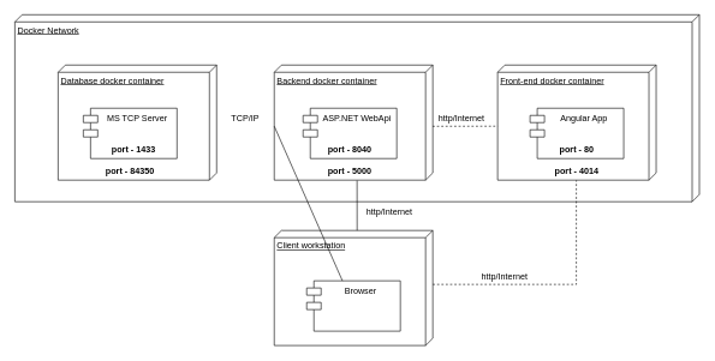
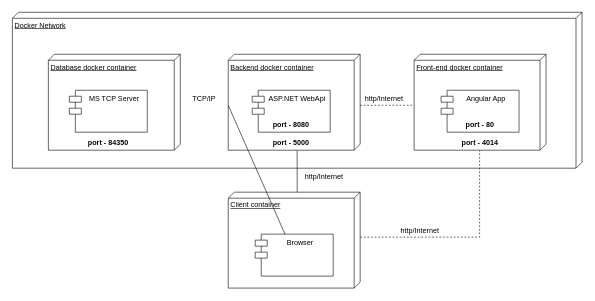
  <mxCell id="0" />
  <mxCell id="1" parent="0" />
  <mxCell id="2" value="Docker Network" style="verticalAlign=top;align=left;spacingTop=8;spacingLeft=2;spacingRight=12;shape=cube;size=10;direction=south;fontStyle=4;html=1;" parent="1" vertex="1"><mxGeometry x="20" y="20" width="950" height="260" as="geometry" /></mxCell>
  <mxCell id="3" value="Database docker container" style="verticalAlign=top;align=left;spacingTop=8;spacingLeft=2;spacingRight=12;shape=cube;size=10;direction=south;fontStyle=4;html=1;" parent="1" vertex="1"><mxGeometry x="80" y="90" width="220" height="160" as="geometry" /></mxCell>
  <mxCell id="4" value="MS TCP Server" style="shape=module;align=left;spacingLeft=20;align=center;verticalAlign=top;" parent="1" vertex="1"><mxGeometry x="115" y="150" width="130" height="70" as="geometry" /></mxCell>
  <mxCell id="5" value="Backend docker container" style="verticalAlign=top;align=left;spacingTop=8;spacingLeft=2;spacingRight=12;shape=cube;size=10;direction=south;fontStyle=4;html=1;" parent="1" vertex="1"><mxGeometry x="380" y="90" width="220" height="160" as="geometry" /></mxCell>
  <mxCell id="6" value="ASP.NET WebApi" style="shape=module;align=left;spacingLeft=20;align=center;verticalAlign=top;" parent="1" vertex="1"><mxGeometry x="420" y="150" width="130" height="70" as="geometry" /></mxCell>
  <mxCell id="7" value="Front-end docker container" style="verticalAlign=top;align=left;spacingTop=8;spacingLeft=2;spacingRight=12;shape=cube;size=10;direction=south;fontStyle=4;html=1;" parent="1" vertex="1"><mxGeometry x="690" y="90" width="220" height="160" as="geometry" /></mxCell>
  <mxCell id="8" value="Angular App" style="shape=module;align=left;spacingLeft=20;align=center;verticalAlign=top;" parent="1" vertex="1"><mxGeometry x="735" y="150" width="130" height="70" as="geometry" /></mxCell>
- <mxCell id="9" value="Client workstation" style="verticalAlign=top;align=left;spacingTop=8;spacingLeft=2;spacingRight=12;shape=cube;size=10;direction=south;fontStyle=4;html=1;" parent="1" vertex="1"><mxGeometry x="380" y="320" width="220" height="160" as="geometry" /></mxCell>
+ <mxCell id="9" value="Client container" style="verticalAlign=top;align=left;spacingTop=8;spacingLeft=2;spacingRight=12;shape=cube;size=10;direction=south;fontStyle=4;html=1;" parent="1" vertex="1"><mxGeometry x="380" y="320" width="220" height="160" as="geometry" /></mxCell>
  <mxCell id="10" value="Browser" style="shape=module;align=left;spacingLeft=20;align=center;verticalAlign=top;" parent="1" vertex="1"><mxGeometry x="425" y="390" width="130" height="70" as="geometry" /></mxCell>
  <mxCell id="11" value="port - 84350" style="text;align=center;fontStyle=1;verticalAlign=middle;spacingLeft=3;spacingRight=3;strokeColor=none;rotatable=0;points=[[0,0.5],[1,0.5]];portConstraint=eastwest;" parent="1" vertex="1"><mxGeometry x="140" y="224" width="80" height="26" as="geometry" /></mxCell>
  <mxCell id="12" value="port - 5000" style="text;align=center;fontStyle=1;verticalAlign=middle;spacingLeft=3;spacingRight=3;strokeColor=none;rotatable=0;points=[[0,0.5],[1,0.5]];portConstraint=eastwest;" parent="1" vertex="1"><mxGeometry x="445" y="224" width="80" height="26" as="geometry" /></mxCell>
  <mxCell id="13" value="port - 4014" style="text;align=center;fontStyle=1;verticalAlign=middle;spacingLeft=3;spacingRight=3;strokeColor=none;rotatable=0;points=[[0,0.5],[1,0.5]];portConstraint=eastwest;" parent="1" vertex="1"><mxGeometry x="760" y="224" width="80" height="26" as="geometry" /></mxCell>
- <mxCell id="14" value="port - 1433" style="text;align=center;fontStyle=1;verticalAlign=middle;spacingLeft=3;spacingRight=3;strokeColor=none;rotatable=0;points=[[0,0.5],[1,0.5]];portConstraint=eastwest;" parent="1" vertex="1"><mxGeometry x="145" y="194" width="80" height="26" as="geometry" /></mxCell>
- <mxCell id="15" value="port - 8040" style="text;align=center;fontStyle=1;verticalAlign=middle;spacingLeft=3;spacingRight=3;strokeColor=none;rotatable=0;points=[[0,0.5],[1,0.5]];portConstraint=eastwest;" parent="1" vertex="1"><mxGeometry x="445" y="194" width="80" height="26" as="geometry" /></mxCell>
+ <mxCell id="15" value="port - 8080" style="text;align=center;fontStyle=1;verticalAlign=middle;spacingLeft=3;spacingRight=3;strokeColor=none;rotatable=0;points=[[0,0.5],[1,0.5]];portConstraint=eastwest;" parent="1" vertex="1"><mxGeometry x="445" y="194" width="80" height="26" as="geometry" /></mxCell>
  <mxCell id="16" value="port - 80" style="text;align=center;fontStyle=1;verticalAlign=middle;spacingLeft=3;spacingRight=3;strokeColor=none;rotatable=0;points=[[0,0.5],[1,0.5]];portConstraint=eastwest;" parent="1" vertex="1"><mxGeometry x="760" y="194" width="80" height="26" as="geometry" /></mxCell>
  <mxCell id="17" value="" style="endArrow=none;html=1;rounded=0;exitX=0;exitY=0;exitDx=75;exitDy=0;exitPerimeter=0;entryX=0.49;entryY=1.011;entryDx=0;entryDy=0;entryPerimeter=0;edgeStyle=orthogonalEdgeStyle;dashed=1;" parent="1" source="9" target="13" edge="1"><mxGeometry relative="1" as="geometry"><mxPoint x="650" y="350" as="sourcePoint" /><mxPoint x="780" y="390" as="targetPoint" /></mxGeometry></mxCell>
  <mxCell id="18" value="http/Internet" style="text;html=1;strokeColor=none;fillColor=none;align=center;verticalAlign=middle;whiteSpace=wrap;rounded=0;" parent="1" vertex="1"><mxGeometry x="670" y="370" width="60" height="30" as="geometry" /></mxCell>
  <mxCell id="19" value="http/Internet" style="text;html=1;strokeColor=none;fillColor=none;align=center;verticalAlign=middle;whiteSpace=wrap;rounded=0;" parent="1" vertex="1"><mxGeometry x="510" y="280" width="60" height="30" as="geometry" /></mxCell>
  <mxCell id="20" value="" style="endArrow=none;html=1;rounded=0;exitX=0;exitY=0;exitDx=0;exitDy=105;exitPerimeter=0;entryX=0.624;entryY=1.021;entryDx=0;entryDy=0;entryPerimeter=0;" parent="1" source="9" target="12" edge="1"><mxGeometry width="50" height="50" relative="1" as="geometry"><mxPoint x="480" y="280" as="sourcePoint" /><mxPoint x="530" y="230" as="targetPoint" /></mxGeometry></mxCell>
  <mxCell id="21" value="" style="endArrow=none;html=1;rounded=0;entryX=0;entryY=0;entryDx=85;entryDy=220;entryPerimeter=0;exitX=0.532;exitY=0.001;exitDx=0;exitDy=0;exitPerimeter=0;dashed=1;" parent="1" source="5" target="7" edge="1"><mxGeometry width="50" height="50" relative="1" as="geometry"><mxPoint x="580" y="170" as="sourcePoint" /><mxPoint x="630" y="120" as="targetPoint" /></mxGeometry></mxCell>
  <mxCell id="22" value="http/Internet" style="text;html=1;strokeColor=none;fillColor=none;align=center;verticalAlign=middle;whiteSpace=wrap;rounded=0;" parent="1" vertex="1"><mxGeometry x="610" y="150" width="60" height="30" as="geometry" /></mxCell>
  <mxCell id="23" value="" style="endArrow=none;html=1;rounded=0;exitX=0;exitY=0;exitDx=85;exitDy=220;exitPerimeter=0;" parent="1" source="5" target="10" edge="1"><mxGeometry width="50" height="50" relative="1" as="geometry"><mxPoint x="360" y="210" as="sourcePoint" /><mxPoint x="660" y="120" as="targetPoint" /></mxGeometry></mxCell>
  <mxCell id="24" value="TCP/IP" style="text;html=1;strokeColor=none;fillColor=none;align=center;verticalAlign=middle;whiteSpace=wrap;rounded=0;" parent="1" vertex="1"><mxGeometry x="310" y="150" width="60" height="30" as="geometry" /></mxCell>
